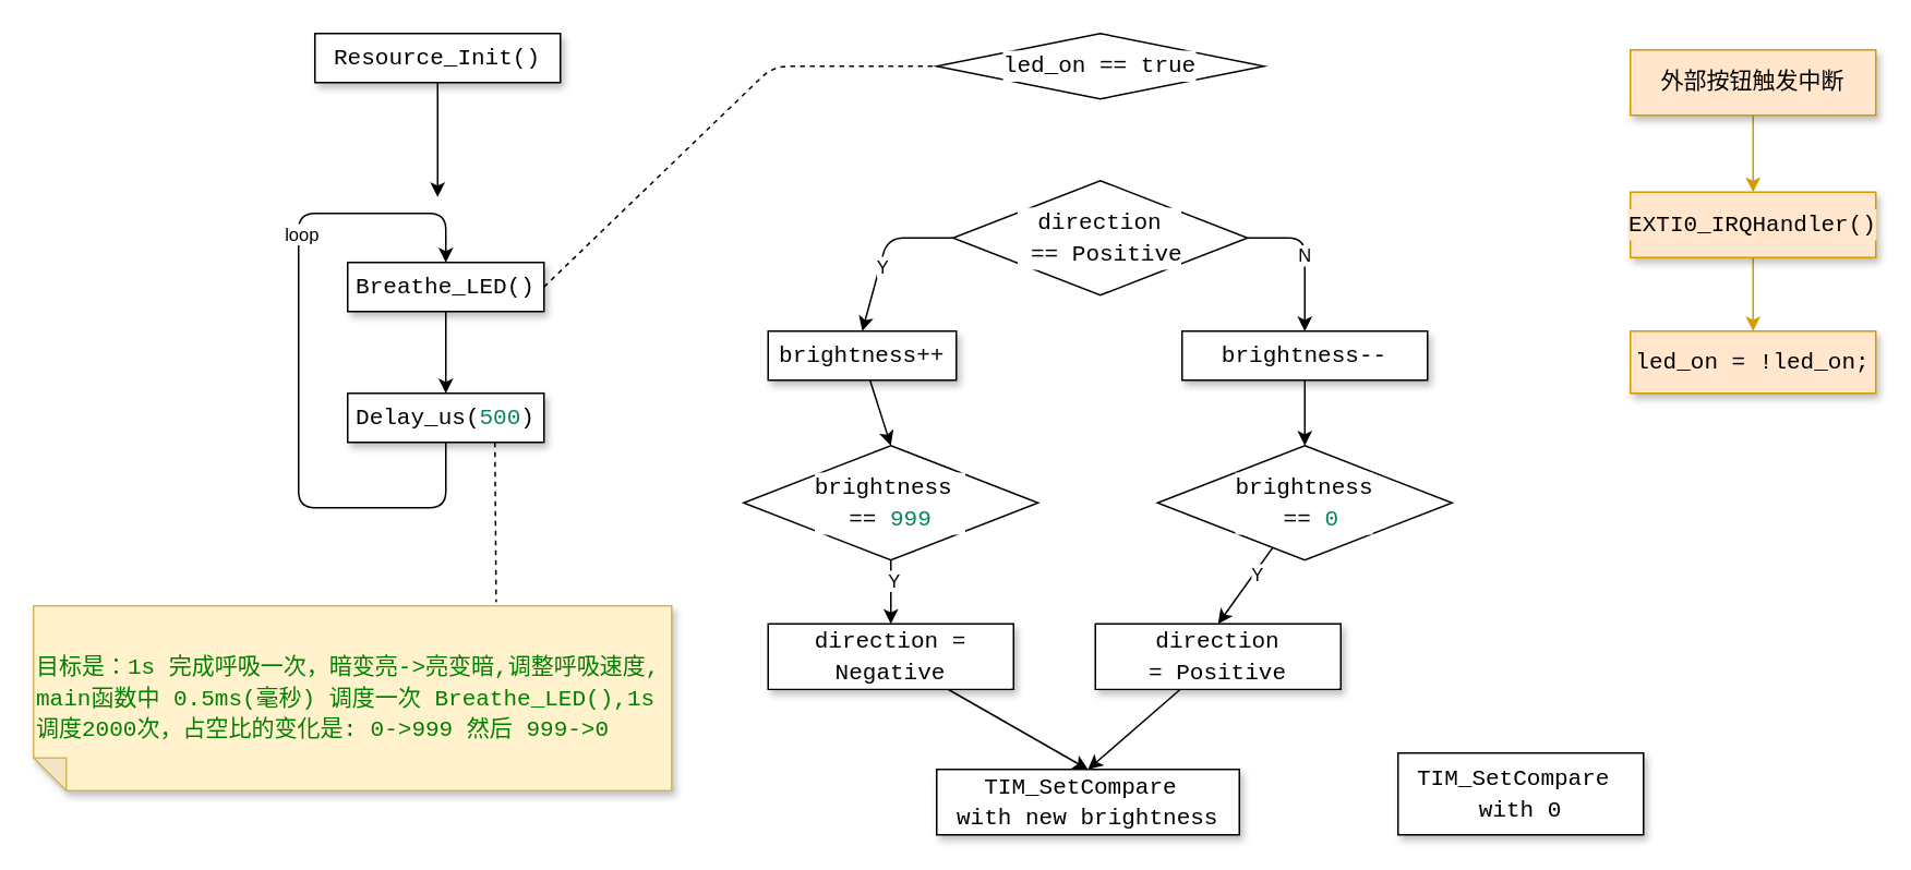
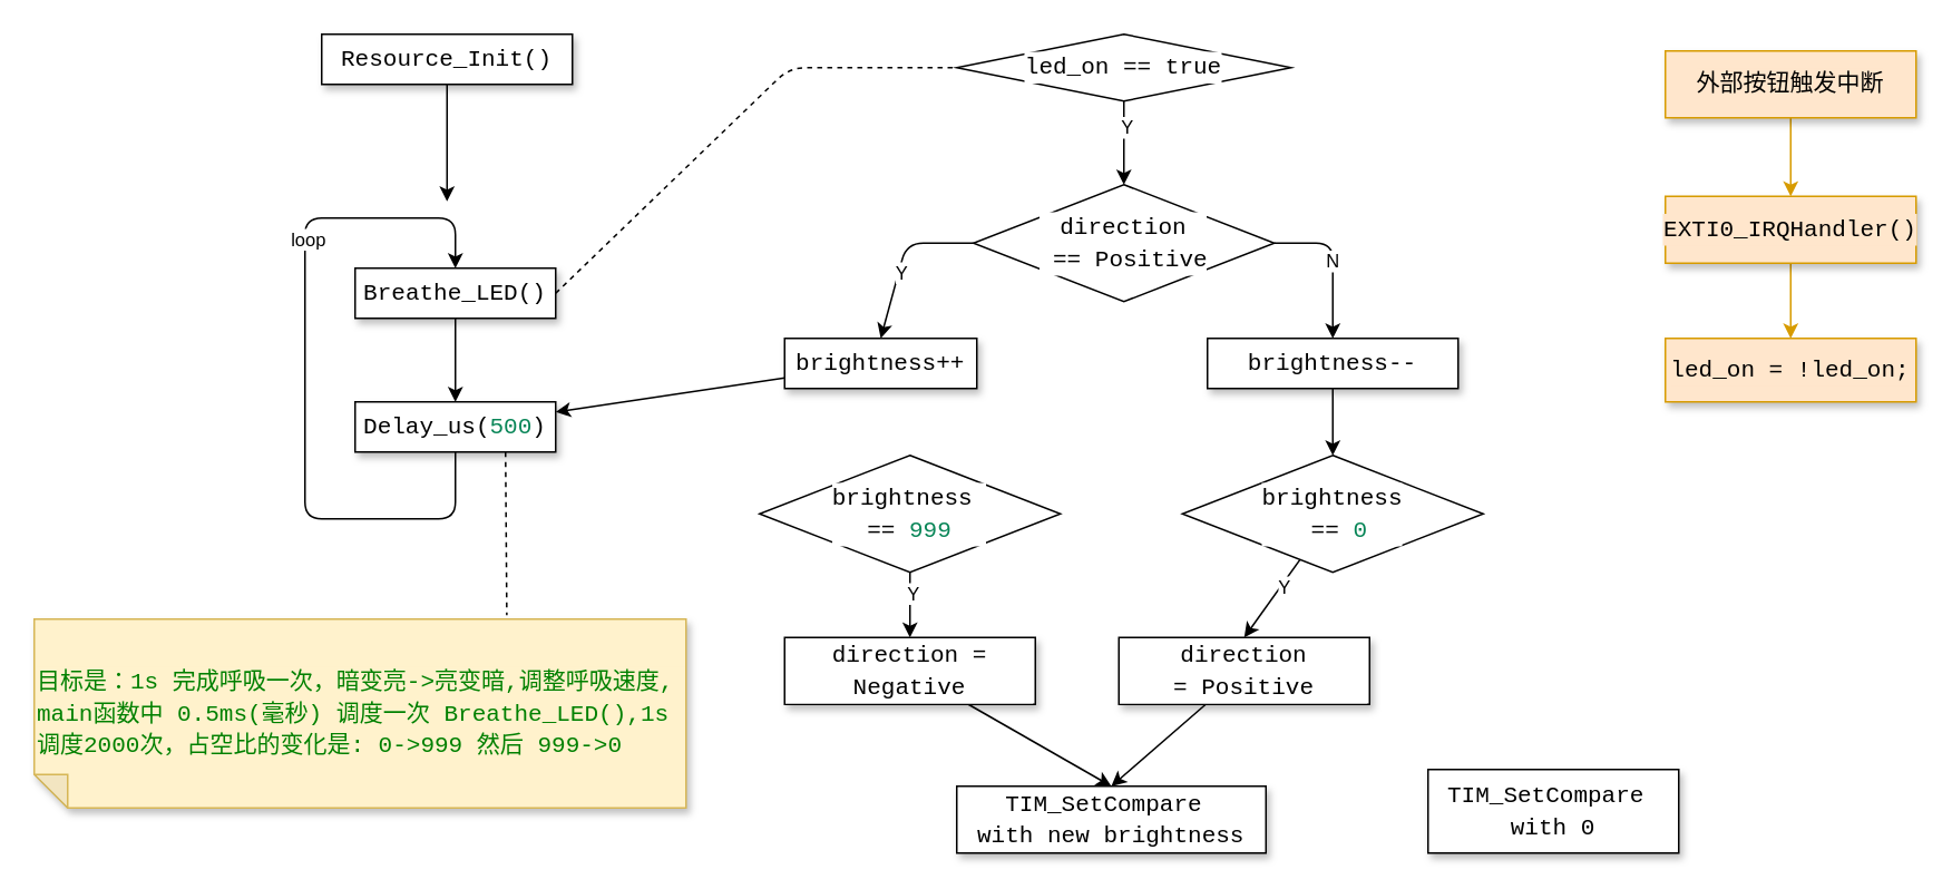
  <mxCell id="0" />
  <mxCell id="1" parent="0" />
  <mxCell id="2" style="edgeStyle=none;html=1;exitX=0.5;exitY=1;exitDx=0;exitDy=0;" parent="1" source="3" edge="1"><mxGeometry relative="1" as="geometry"><mxPoint x="267" y="120" as="targetPoint" /></mxGeometry></mxCell>
  <mxCell id="3" value="&lt;div style=&quot;background-color: rgb(255, 255, 255); font-family: Consolas, &amp;quot;Courier New&amp;quot;, monospace; font-size: 14px; line-height: 19px;&quot;&gt;Resource_Init()&lt;/div&gt;" style="whiteSpace=wrap;html=1;shadow=1;" parent="1" vertex="1"><mxGeometry x="192" y="20" width="150" height="30" as="geometry" /></mxCell>
  <mxCell id="4" style="edgeStyle=none;html=1;exitX=1;exitY=0.5;exitDx=0;exitDy=0;endArrow=none;endFill=0;dashed=1;entryX=0;entryY=0.5;entryDx=0;entryDy=0;" edge="1" parent="1" source="5" target="13"><mxGeometry relative="1" as="geometry"><mxPoint x="452" y="30" as="targetPoint" /><Array as="points"><mxPoint x="472" y="40" /></Array></mxGeometry></mxCell>
  <mxCell id="5" value="&lt;div style=&quot;background-color: rgb(255, 255, 255); font-family: Consolas, &amp;quot;Courier New&amp;quot;, monospace; font-size: 14px; line-height: 19px;&quot;&gt;Breathe_LED()&lt;/div&gt;" style="whiteSpace=wrap;html=1;shadow=1;" parent="1" vertex="1"><mxGeometry x="212" y="160" width="120" height="30" as="geometry" /></mxCell>
  <mxCell id="6" style="edgeStyle=none;html=1;exitX=0.5;exitY=1;exitDx=0;exitDy=0;entryX=0.5;entryY=0;entryDx=0;entryDy=0;" edge="1" parent="1" source="9" target="5"><mxGeometry relative="1" as="geometry"><mxPoint x="277" y="130" as="targetPoint" /><Array as="points"><mxPoint x="272" y="310" /><mxPoint x="182" y="310" /><mxPoint x="182" y="130" /><mxPoint x="272" y="130" /></Array></mxGeometry></mxCell>
  <mxCell id="7" value="loop" style="edgeLabel;html=1;align=center;verticalAlign=middle;resizable=0;points=[];" vertex="1" connectable="0" parent="6"><mxGeometry x="0.167" y="-1" relative="1" as="geometry"><mxPoint y="-47" as="offset" /></mxGeometry></mxCell>
  <mxCell id="8" style="edgeStyle=none;html=1;exitX=0.75;exitY=1;exitDx=0;exitDy=0;entryX=0.275;entryY=1.02;entryDx=0;entryDy=0;entryPerimeter=0;fontColor=#fff2cc;endArrow=none;endFill=0;dashed=1;" edge="1" parent="1" source="9" target="34"><mxGeometry relative="1" as="geometry" /></mxCell>
  <mxCell id="9" value="&lt;div style=&quot;background-color: rgb(255, 255, 255); font-family: Consolas, &amp;quot;Courier New&amp;quot;, monospace; font-size: 14px; line-height: 19px;&quot;&gt;&lt;div style=&quot;line-height: 19px;&quot;&gt;Delay_us(&lt;span style=&quot;color: #098658;&quot;&gt;500&lt;/span&gt;)&lt;/div&gt;&lt;/div&gt;" style="whiteSpace=wrap;html=1;shadow=1;" vertex="1" parent="1"><mxGeometry x="212" y="240" width="120" height="30" as="geometry" /></mxCell>
  <mxCell id="10" style="edgeStyle=none;html=1;exitX=0.5;exitY=1;exitDx=0;exitDy=0;entryX=0.5;entryY=0;entryDx=0;entryDy=0;" edge="1" parent="1" source="5" target="9"><mxGeometry relative="1" as="geometry" /></mxCell>
+ <mxCell id="11" style="edgeStyle=none;html=1;entryX=0.5;entryY=0;entryDx=0;entryDy=0;endArrow=classic;endFill=1;" edge="1" parent="1" source="13" target="17"><mxGeometry relative="1" as="geometry" /></mxCell>
+ <mxCell id="12" value="Y" style="edgeLabel;html=1;align=center;verticalAlign=middle;resizable=0;points=[];" vertex="1" connectable="0" parent="11"><mxGeometry x="-0.4" y="1" relative="1" as="geometry"><mxPoint as="offset" /></mxGeometry></mxCell>
  <mxCell id="13" value="&lt;div style=&quot;background-color: rgb(255, 255, 255); font-family: Consolas, &amp;quot;Courier New&amp;quot;, monospace; font-size: 14px; line-height: 19px;&quot;&gt;led_on == true&lt;/div&gt;" style="rhombus;whiteSpace=wrap;html=1;fillColor=none;" vertex="1" parent="1"><mxGeometry x="572" y="20" width="200" height="40" as="geometry" /></mxCell>
  <mxCell id="14" style="edgeStyle=none;html=1;entryX=0.5;entryY=0;entryDx=0;entryDy=0;endArrow=classic;endFill=1;" edge="1" parent="1" source="17" target="19"><mxGeometry relative="1" as="geometry"><Array as="points"><mxPoint x="542" y="145" /></Array></mxGeometry></mxCell>
  <mxCell id="15" value="Y" style="edgeLabel;html=1;align=center;verticalAlign=middle;resizable=0;points=[];" vertex="1" connectable="0" parent="14"><mxGeometry x="0.165" y="1" relative="1" as="geometry"><mxPoint as="offset" /></mxGeometry></mxCell>
  <mxCell id="16" value="N" style="edgeStyle=none;html=1;entryX=0.5;entryY=0;entryDx=0;entryDy=0;endArrow=classic;endFill=1;exitX=1;exitY=0.5;exitDx=0;exitDy=0;" edge="1" parent="1" source="17" target="21"><mxGeometry relative="1" as="geometry"><Array as="points"><mxPoint x="797" y="145" /></Array></mxGeometry></mxCell>
  <mxCell id="17" value="&lt;div style=&quot;background-color: rgb(255, 255, 255); font-family: Consolas, &amp;quot;Courier New&amp;quot;, monospace; font-size: 14px; line-height: 19px;&quot;&gt;&lt;div style=&quot;line-height: 19px;&quot;&gt;direction&lt;/div&gt;&lt;div style=&quot;line-height: 19px;&quot;&gt;&amp;nbsp;== Positive&lt;/div&gt;&lt;/div&gt;" style="rhombus;whiteSpace=wrap;html=1;fillColor=none;" vertex="1" parent="1"><mxGeometry x="582" y="110" width="180" height="70" as="geometry" /></mxCell>
- <mxCell id="18" style="edgeStyle=none;html=1;entryX=0.5;entryY=0;entryDx=0;entryDy=0;endArrow=classic;endFill=1;" edge="1" parent="1" source="19" target="24"><mxGeometry relative="1" as="geometry" /></mxCell>
+ <mxCell id="18" style="edgeStyle=none;html=1;endArrow=classic;endFill=1;" edge="1" parent="1" source="19" target="9"><mxGeometry relative="1" as="geometry" /></mxCell>
  <mxCell id="19" value="&lt;div style=&quot;background-color: rgb(255, 255, 255); font-family: Consolas, &amp;quot;Courier New&amp;quot;, monospace; font-size: 14px; line-height: 19px;&quot;&gt;&lt;div style=&quot;line-height: 19px;&quot;&gt;brightness++&lt;/div&gt;&lt;/div&gt;" style="whiteSpace=wrap;html=1;shadow=1;" vertex="1" parent="1"><mxGeometry x="469" y="202" width="115" height="30" as="geometry" /></mxCell>
  <mxCell id="20" style="edgeStyle=none;html=1;entryX=0.5;entryY=0;entryDx=0;entryDy=0;endArrow=classic;endFill=1;" edge="1" parent="1" source="21" target="27"><mxGeometry relative="1" as="geometry" /></mxCell>
  <mxCell id="21" value="&lt;div style=&quot;background-color: rgb(255, 255, 255); font-family: Consolas, &amp;quot;Courier New&amp;quot;, monospace; font-size: 14px; line-height: 19px;&quot;&gt;&lt;div style=&quot;line-height: 19px;&quot;&gt;brightness--&lt;/div&gt;&lt;/div&gt;" style="whiteSpace=wrap;html=1;shadow=1;" vertex="1" parent="1"><mxGeometry x="722" y="202" width="150" height="30" as="geometry" /></mxCell>
  <mxCell id="22" style="edgeStyle=none;html=1;entryX=0.5;entryY=0;entryDx=0;entryDy=0;endArrow=classic;endFill=1;" edge="1" parent="1" source="24" target="30"><mxGeometry relative="1" as="geometry" /></mxCell>
  <mxCell id="23" value="Y" style="edgeLabel;html=1;align=center;verticalAlign=middle;resizable=0;points=[];" vertex="1" connectable="0" parent="22"><mxGeometry x="-0.367" y="1" relative="1" as="geometry"><mxPoint as="offset" /></mxGeometry></mxCell>
  <mxCell id="24" value="&lt;div style=&quot;background-color: rgb(255, 255, 255); font-family: Consolas, &amp;quot;Courier New&amp;quot;, monospace; font-size: 14px; line-height: 19px;&quot;&gt;&lt;div style=&quot;line-height: 19px;&quot;&gt;&lt;div style=&quot;line-height: 19px;&quot;&gt;brightness&amp;nbsp;&lt;/div&gt;&lt;div style=&quot;line-height: 19px;&quot;&gt;== &lt;span style=&quot;color: #098658;&quot;&gt;999&lt;/span&gt;&lt;/div&gt;&lt;/div&gt;&lt;/div&gt;" style="rhombus;whiteSpace=wrap;html=1;fillColor=none;" vertex="1" parent="1"><mxGeometry x="454" y="272" width="180" height="70" as="geometry" /></mxCell>
  <mxCell id="25" style="edgeStyle=none;html=1;entryX=0.5;entryY=0;entryDx=0;entryDy=0;endArrow=classic;endFill=1;" edge="1" parent="1" source="27" target="32"><mxGeometry relative="1" as="geometry" /></mxCell>
  <mxCell id="26" value="Y" style="edgeLabel;html=1;align=center;verticalAlign=middle;resizable=0;points=[];" vertex="1" connectable="0" parent="25"><mxGeometry x="-0.333" y="1" relative="1" as="geometry"><mxPoint as="offset" /></mxGeometry></mxCell>
  <mxCell id="27" value="&lt;div style=&quot;background-color: rgb(255, 255, 255); font-family: Consolas, &amp;quot;Courier New&amp;quot;, monospace; font-size: 14px; line-height: 19px;&quot;&gt;&lt;div style=&quot;line-height: 19px;&quot;&gt;&lt;div style=&quot;line-height: 19px;&quot;&gt;&lt;div style=&quot;line-height: 19px;&quot;&gt;brightness&lt;/div&gt;&lt;div style=&quot;line-height: 19px;&quot;&gt;&amp;nbsp;== &lt;span style=&quot;color: #098658;&quot;&gt;0&lt;/span&gt;&lt;/div&gt;&lt;/div&gt;&lt;/div&gt;&lt;/div&gt;" style="rhombus;whiteSpace=wrap;html=1;fillColor=none;" vertex="1" parent="1"><mxGeometry x="707" y="272" width="180" height="70" as="geometry" /></mxCell>
  <mxCell id="28" value="&lt;div style=&quot;background-color: rgb(255, 255, 255); font-family: Consolas, &amp;quot;Courier New&amp;quot;, monospace; font-size: 14px; line-height: 19px;&quot;&gt;&lt;div style=&quot;line-height: 19px;&quot;&gt;&lt;div style=&quot;border-color: var(--border-color); line-height: 19px;&quot;&gt;TIM_SetCompare&amp;nbsp;&lt;/div&gt;&lt;div style=&quot;border-color: var(--border-color); line-height: 19px;&quot;&gt;with 0&lt;/div&gt;&lt;/div&gt;&lt;/div&gt;" style="whiteSpace=wrap;html=1;shadow=1;" vertex="1" parent="1"><mxGeometry x="854" y="460" width="150" height="50" as="geometry" /></mxCell>
  <mxCell id="29" style="edgeStyle=none;html=1;entryX=0.5;entryY=0;entryDx=0;entryDy=0;endArrow=classic;endFill=1;" edge="1" parent="1" source="30" target="33"><mxGeometry relative="1" as="geometry" /></mxCell>
  <mxCell id="30" value="&lt;div style=&quot;background-color: rgb(255, 255, 255); font-family: Consolas, &amp;quot;Courier New&amp;quot;, monospace; font-size: 14px; line-height: 19px;&quot;&gt;&lt;div style=&quot;line-height: 19px;&quot;&gt;&lt;div style=&quot;line-height: 19px;&quot;&gt;direction = Negative&lt;/div&gt;&lt;/div&gt;&lt;/div&gt;" style="whiteSpace=wrap;html=1;shadow=1;" vertex="1" parent="1"><mxGeometry x="469" y="381" width="150" height="40" as="geometry" /></mxCell>
  <mxCell id="31" style="edgeStyle=none;html=1;entryX=0.5;entryY=0;entryDx=0;entryDy=0;endArrow=classic;endFill=1;" edge="1" parent="1" source="32" target="33"><mxGeometry relative="1" as="geometry" /></mxCell>
  <mxCell id="32" value="&lt;div style=&quot;background-color: rgb(255, 255, 255); font-family: Consolas, &amp;quot;Courier New&amp;quot;, monospace; font-size: 14px; line-height: 19px;&quot;&gt;&lt;div style=&quot;line-height: 19px;&quot;&gt;&lt;div style=&quot;line-height: 19px;&quot;&gt;direction =&amp;nbsp;&lt;span style=&quot;&quot;&gt;Positive&lt;/span&gt;&lt;/div&gt;&lt;/div&gt;&lt;/div&gt;" style="whiteSpace=wrap;html=1;shadow=1;" vertex="1" parent="1"><mxGeometry x="669" y="381" width="150" height="40" as="geometry" /></mxCell>
  <mxCell id="33" value="&lt;div style=&quot;background-color: rgb(255, 255, 255); font-family: Consolas, &amp;quot;Courier New&amp;quot;, monospace; font-size: 14px; line-height: 19px;&quot;&gt;&lt;div style=&quot;line-height: 19px;&quot;&gt;&lt;div style=&quot;line-height: 19px;&quot;&gt;&lt;div style=&quot;line-height: 19px;&quot;&gt;TIM_SetCompare&amp;nbsp;&lt;/div&gt;&lt;div style=&quot;line-height: 19px;&quot;&gt;with new brightness&lt;/div&gt;&lt;/div&gt;&lt;/div&gt;&lt;/div&gt;" style="whiteSpace=wrap;html=1;shadow=1;" vertex="1" parent="1"><mxGeometry x="572" y="470" width="185" height="40" as="geometry" /></mxCell>
  <mxCell id="34" value="&lt;div style=&quot;font-family: Consolas, &amp;quot;Courier New&amp;quot;, monospace; font-size: 14px; line-height: 19px;&quot;&gt;&lt;div style=&quot;line-height: 19px;&quot;&gt;&lt;span style=&quot;color: #008000;&quot;&gt;目标是：1s 完成呼吸一次，暗变亮-&amp;gt;亮变暗,&lt;/span&gt;&lt;span style=&quot;color: rgb(0, 128, 0);&quot;&gt;调整呼吸速度, main函数中 0.5ms(毫秒) 调度一次 Breathe_LED(),&lt;/span&gt;&lt;span style=&quot;color: rgb(0, 128, 0);&quot;&gt;1s 调度2000次，占空比的变化是: 0-&amp;gt;999 然后 999-&amp;gt;0&lt;/span&gt;&lt;/div&gt;&lt;/div&gt;" style="shape=note;whiteSpace=wrap;html=1;backgroundOutline=1;darkOpacity=0.05;fillStyle=solid;direction=west;gradientDirection=north;shadow=1;size=20;pointerEvents=1;align=left;fillColor=#fff2cc;strokeColor=#d6b656;labelBackgroundColor=#fff2cc;" vertex="1" parent="1"><mxGeometry x="20" y="370" width="390" height="113" as="geometry" /></mxCell>
  <mxCell id="35" style="edgeStyle=none;html=1;entryX=0.5;entryY=0;entryDx=0;entryDy=0;fontColor=#fff2cc;endArrow=classic;endFill=1;fillColor=#ffe6cc;strokeColor=#d79b00;labelBackgroundColor=#ffe6cc;" edge="1" parent="1" source="36" target="39"><mxGeometry relative="1" as="geometry" /></mxCell>
  <mxCell id="36" value="&lt;div style=&quot;font-family: Consolas, &amp;quot;Courier New&amp;quot;, monospace; font-size: 14px; line-height: 19px;&quot;&gt;&lt;div style=&quot;line-height: 19px;&quot;&gt;EXTI0_IRQHandler()&lt;/div&gt;&lt;/div&gt;" style="whiteSpace=wrap;html=1;shadow=1;fillColor=#ffe6cc;strokeColor=#d79b00;labelBackgroundColor=#ffe6cc;" vertex="1" parent="1"><mxGeometry x="996" y="117" width="150" height="40" as="geometry" /></mxCell>
  <mxCell id="37" style="edgeStyle=none;html=1;entryX=0.5;entryY=0;entryDx=0;entryDy=0;fontColor=#fff2cc;endArrow=classic;endFill=1;fillColor=#ffe6cc;strokeColor=#d79b00;labelBackgroundColor=#ffe6cc;" edge="1" parent="1" source="38" target="36"><mxGeometry relative="1" as="geometry" /></mxCell>
  <mxCell id="38" value="&lt;div style=&quot;font-family: Consolas, &amp;quot;Courier New&amp;quot;, monospace; font-size: 14px; line-height: 19px;&quot;&gt;&lt;div style=&quot;line-height: 19px;&quot;&gt;外部按钮触发中断&lt;/div&gt;&lt;/div&gt;" style="whiteSpace=wrap;html=1;shadow=1;fillColor=#ffe6cc;strokeColor=#d79b00;labelBackgroundColor=#ffe6cc;" vertex="1" parent="1"><mxGeometry x="996" y="30" width="150" height="40" as="geometry" /></mxCell>
  <mxCell id="39" value="&lt;div style=&quot;font-family: Consolas, &amp;quot;Courier New&amp;quot;, monospace; font-size: 14px; line-height: 19px;&quot;&gt;&lt;div style=&quot;line-height: 19px;&quot;&gt;&lt;div style=&quot;line-height: 19px;&quot;&gt;led_on = !led_on;&lt;/div&gt;&lt;/div&gt;&lt;/div&gt;" style="whiteSpace=wrap;html=1;shadow=1;fillColor=#ffe6cc;strokeColor=#d79b00;labelBackgroundColor=#ffe6cc;" vertex="1" parent="1"><mxGeometry x="996" y="202" width="150" height="38" as="geometry" /></mxCell>
